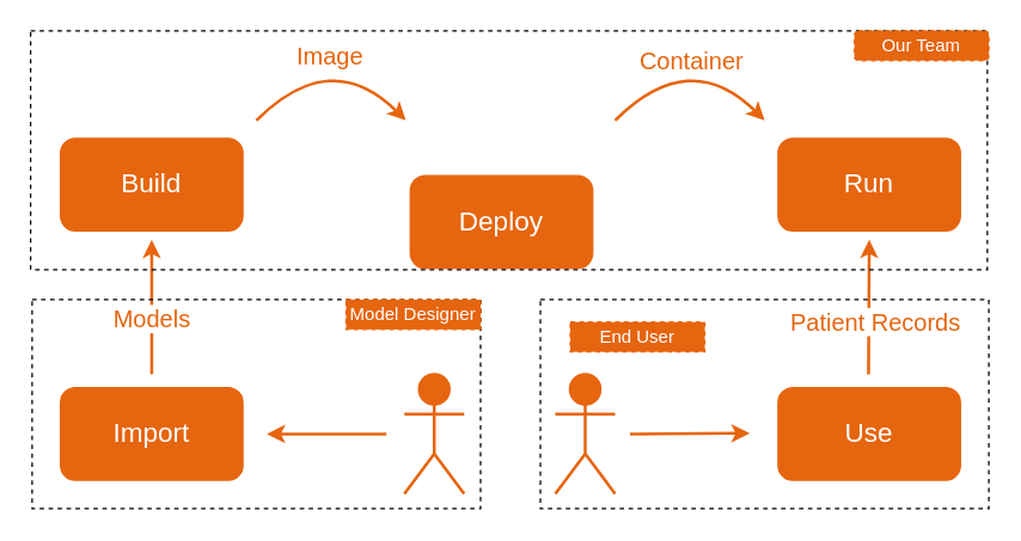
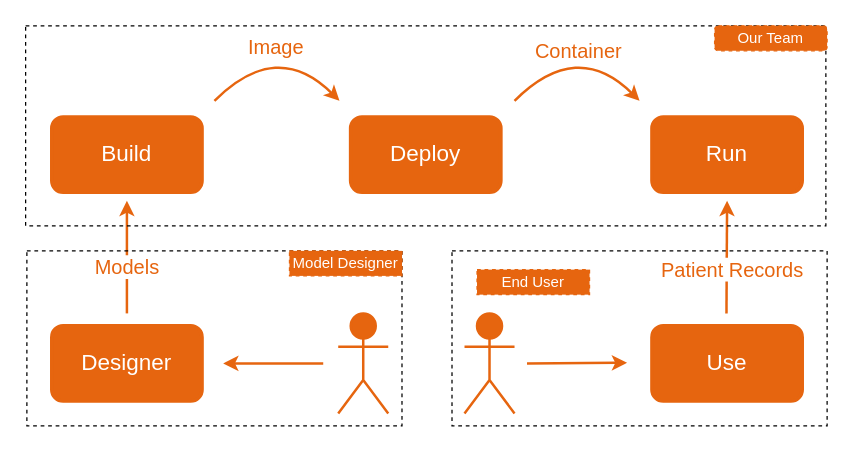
  <mxCell id="0" />
  <mxCell id="1" parent="0" />
  <mxCell id="2" value="Build" style="rounded=1;whiteSpace=wrap;html=1;sketch=0;fontSize=18;fontColor=#FFFFFF;strokeColor=#E6650F;strokeWidth=3;fillColor=#E6650F;" parent="1" vertex="1"><mxGeometry x="41" y="93" width="120" height="60" as="geometry" /></mxCell>
- <mxCell id="3" value="Deploy" style="rounded=1;whiteSpace=wrap;html=1;sketch=0;fontSize=18;fontColor=#FFFFFF;strokeColor=#E6650F;strokeWidth=3;fillColor=#E6650F;" parent="1" vertex="1"><mxGeometry x="275" y="118" width="120" height="60" as="geometry" /></mxCell>
+ <mxCell id="3" value="Deploy" style="rounded=1;whiteSpace=wrap;html=1;sketch=0;fontSize=18;fontColor=#FFFFFF;strokeColor=#E6650F;strokeWidth=3;fillColor=#E6650F;" parent="1" vertex="1"><mxGeometry x="280" y="93" width="120" height="60" as="geometry" /></mxCell>
  <mxCell id="4" value="Run" style="rounded=1;whiteSpace=wrap;html=1;sketch=0;fontSize=18;fontColor=#FFFFFF;strokeColor=#E6650F;strokeWidth=3;fillColor=#E6650F;" parent="1" vertex="1"><mxGeometry x="521" y="93" width="120" height="60" as="geometry" /></mxCell>
- <mxCell id="5" value="Import" style="rounded=1;whiteSpace=wrap;html=1;sketch=0;fontSize=18;fontColor=#FFFFFF;strokeColor=#E6650F;strokeWidth=3;fillColor=#E6650F;" parent="1" vertex="1"><mxGeometry x="41" y="260" width="120" height="60" as="geometry" /></mxCell>
+ <mxCell id="5" value="Designer" style="rounded=1;whiteSpace=wrap;html=1;sketch=0;fontSize=18;fontColor=#FFFFFF;strokeColor=#E6650F;strokeWidth=3;fillColor=#E6650F;" parent="1" vertex="1"><mxGeometry x="41" y="260" width="120" height="60" as="geometry" /></mxCell>
  <mxCell id="6" value="Use" style="rounded=1;whiteSpace=wrap;html=1;sketch=0;fontSize=18;fontColor=#FFFFFF;strokeColor=#E6650F;strokeWidth=3;fillColor=#E6650F;" parent="1" vertex="1"><mxGeometry x="521" y="260" width="120" height="60" as="geometry" /></mxCell>
  <mxCell id="7" value="Actor" style="shape=umlActor;verticalLabelPosition=bottom;verticalAlign=top;html=1;outlineConnect=0;sketch=0;fontSize=18;fontColor=#FFFFFF;strokeColor=#E6650F;strokeWidth=2;fillColor=#E6650F;" parent="1" vertex="1"><mxGeometry x="270" y="250" width="40" height="80" as="geometry" /></mxCell>
  <mxCell id="8" value="Actor" style="shape=umlActor;verticalLabelPosition=bottom;verticalAlign=top;html=1;outlineConnect=0;sketch=0;fontSize=18;fontColor=#FFFFFF;strokeColor=#E6650F;strokeWidth=2;fillColor=#E6650F;" parent="1" vertex="1"><mxGeometry x="371" y="250" width="40" height="80" as="geometry" /></mxCell>
  <mxCell id="9" value="" style="endArrow=classic;html=1;sketch=0;fontSize=18;fontColor=#FFFFFF;strokeColor=#E6650F;strokeWidth=2;curved=1;" parent="1" edge="1"><mxGeometry width="50" height="50" relative="1" as="geometry"><mxPoint x="171" y="80" as="sourcePoint" /><mxPoint x="271" y="80" as="targetPoint" /><Array as="points"><mxPoint x="221" y="30" /></Array></mxGeometry></mxCell>
  <mxCell id="10" value="Image" style="edgeLabel;html=1;align=center;verticalAlign=middle;resizable=0;points=[];fontSize=16;fontColor=#E6650F;" parent="9" vertex="1" connectable="0"><mxGeometry x="-0.23" y="-12" relative="1" as="geometry"><mxPoint x="2" y="-14" as="offset" /></mxGeometry></mxCell>
  <mxCell id="11" value="" style="endArrow=classic;html=1;sketch=0;fontSize=18;fontColor=#FFFFFF;strokeColor=#E6650F;strokeWidth=2;curved=1;" parent="1" edge="1"><mxGeometry width="50" height="50" relative="1" as="geometry"><mxPoint x="411" y="80" as="sourcePoint" /><mxPoint x="511" y="80" as="targetPoint" /><Array as="points"><mxPoint x="461" y="30" /></Array></mxGeometry></mxCell>
  <mxCell id="12" value="Container" style="edgeLabel;html=1;align=center;verticalAlign=middle;resizable=0;points=[];fontSize=16;fontColor=#E6650F;" parent="11" vertex="1" connectable="0"><mxGeometry x="-0.3" y="-17" relative="1" as="geometry"><mxPoint x="4" y="-18" as="offset" /></mxGeometry></mxCell>
  <mxCell id="13" value="" style="endArrow=classic;html=1;sketch=0;fontSize=18;fontColor=#FFFFFF;strokeColor=#E6650F;strokeWidth=2;curved=1;" parent="1" edge="1"><mxGeometry width="50" height="50" relative="1" as="geometry"><mxPoint x="101" y="250" as="sourcePoint" /><mxPoint x="101" y="160" as="targetPoint" /></mxGeometry></mxCell>
  <mxCell id="14" value="&lt;font style=&quot;font-size: 16px&quot; color=&quot;#e6650f&quot;&gt;Models&lt;/font&gt;" style="edgeLabel;html=1;align=center;verticalAlign=top;resizable=0;points=[];fontSize=16;fontColor=#D56C2D;" parent="13" vertex="1" connectable="0"><mxGeometry x="0.175" y="1" relative="1" as="geometry"><mxPoint as="offset" /></mxGeometry></mxCell>
  <mxCell id="15" value="" style="endArrow=classic;html=1;sketch=0;fontSize=18;fontColor=#FFFFFF;strokeColor=#E6650F;strokeWidth=2;curved=1;" parent="1" edge="1"><mxGeometry width="50" height="50" relative="1" as="geometry"><mxPoint x="580.5" y="250" as="sourcePoint" /><mxPoint x="581" y="160" as="targetPoint" /></mxGeometry></mxCell>
  <mxCell id="16" value="Patient Records" style="edgeLabel;html=1;align=center;verticalAlign=top;resizable=0;points=[];fontSize=16;fontColor=#E6650F;" parent="15" vertex="1" connectable="0"><mxGeometry x="0.125" y="-3" relative="1" as="geometry"><mxPoint x="1" as="offset" /></mxGeometry></mxCell>
  <mxCell id="17" value="" style="endArrow=classic;html=1;sketch=0;fontSize=18;fontColor=#FFFFFF;strokeColor=#E6650F;strokeWidth=2;curved=1;" parent="1" edge="1"><mxGeometry width="50" height="50" relative="1" as="geometry"><mxPoint x="258" y="290" as="sourcePoint" /><mxPoint x="178" y="290" as="targetPoint" /></mxGeometry></mxCell>
  <mxCell id="18" value="" style="endArrow=classic;html=1;sketch=0;fontSize=18;fontColor=#FFFFFF;strokeColor=#E6650F;strokeWidth=2;curved=1;" parent="1" edge="1"><mxGeometry width="50" height="50" relative="1" as="geometry"><mxPoint x="421" y="290" as="sourcePoint" /><mxPoint x="501" y="289.5" as="targetPoint" /></mxGeometry></mxCell>
  <mxCell id="19" value="" style="rounded=0;whiteSpace=wrap;html=1;sketch=0;fontSize=18;fontColor=#D56C2D;strokeColor=#000000;strokeWidth=1;fillColor=none;dashed=1;" parent="1" vertex="1"><mxGeometry x="21" y="200" width="300" height="140" as="geometry" /></mxCell>
  <mxCell id="20" value="" style="rounded=0;whiteSpace=wrap;html=1;sketch=0;fontSize=18;fontColor=#D56C2D;strokeColor=#000000;strokeWidth=1;fillColor=none;dashed=1;" parent="1" vertex="1"><mxGeometry x="361" y="200" width="300" height="140" as="geometry" /></mxCell>
  <mxCell id="21" value="" style="rounded=0;whiteSpace=wrap;html=1;sketch=0;fontSize=18;fontColor=#D56C2D;strokeColor=#000000;strokeWidth=1;fillColor=none;dashed=1;" parent="1" vertex="1"><mxGeometry x="20" y="20" width="640" height="160" as="geometry" /></mxCell>
  <mxCell id="22" value="Model Designer" style="rounded=0;whiteSpace=wrap;html=1;dashed=1;fillColor=#E6650F;fontColor=#FFFFFF;strokeColor=#E6650F;" parent="1" vertex="1"><mxGeometry x="231" y="200" width="90" height="20" as="geometry" /></mxCell>
  <mxCell id="23" value="End User" style="rounded=0;whiteSpace=wrap;html=1;dashed=1;fontColor=#FFFFFF;fillColor=#E6650F;strokeColor=#E6650F;" parent="1" vertex="1"><mxGeometry x="381" y="215" width="90" height="20" as="geometry" /></mxCell>
  <mxCell id="24" value="Our Team" style="whiteSpace=wrap;html=1;dashed=1;fillColor=#E6650F;fontColor=#FFFFFF;strokeColor=#E6650F;rounded=1;" parent="1" vertex="1"><mxGeometry x="571" y="20" width="90" height="20" as="geometry" /></mxCell>
